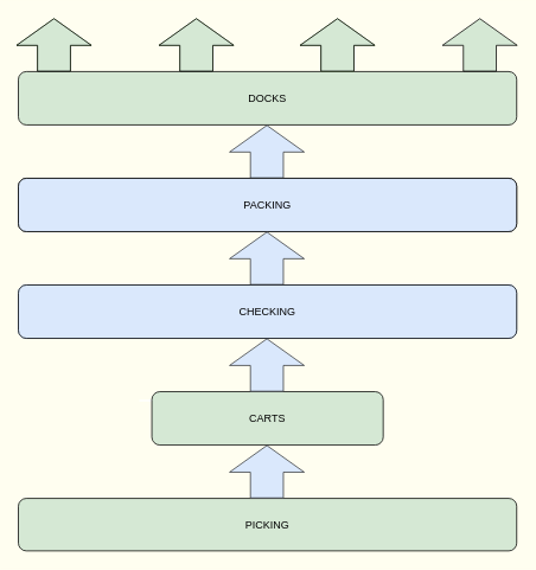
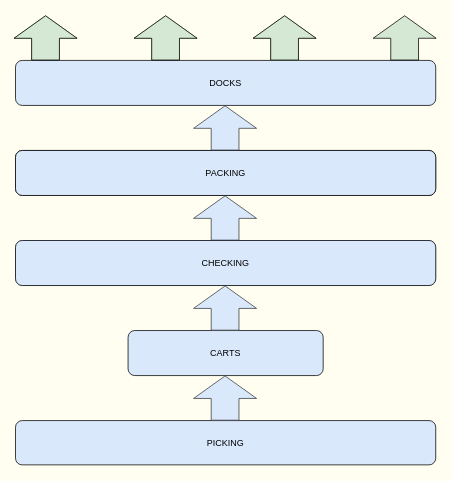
  <mxCell id="0" />
  <mxCell id="1" parent="0" />
  <mxCell id="2" value="" style="line;strokeWidth=2;html=1;rounded=0;shadow=0;fontSize=27;align=center;fillColor=none;strokeColor=#FFFFFF;" parent="1" vertex="1"><mxGeometry x="156" y="445" width="240" height="10" as="geometry" /></mxCell>
  <mxCell id="3" value="PACKING" style="rounded=1;whiteSpace=wrap;html=1;fillColor=#dae8fc;" parent="1" vertex="1"><mxGeometry x="20" y="200" width="560" height="60" as="geometry" /></mxCell>
  <mxCell id="4" value="CHECKING" style="rounded=1;whiteSpace=wrap;html=1;fillColor=#dae8fc;strokeColor=#6c8ebf;" parent="1" vertex="1"><mxGeometry x="20" y="320" width="560" height="60" as="geometry" /></mxCell>
- <mxCell id="5" value="PICKING" style="rounded=1;whiteSpace=wrap;html=1;fillColor=#d5e8d4;" parent="1" vertex="1"><mxGeometry x="20" y="560" width="560" height="59" as="geometry" /></mxCell>
+ <mxCell id="5" value="PICKING" style="rounded=1;whiteSpace=wrap;html=1;fillColor=#DAE8FC;" parent="1" vertex="1"><mxGeometry x="20" y="560" width="560" height="59" as="geometry" /></mxCell>
  <mxCell id="6" value="" style="shape=flexArrow;endArrow=classic;html=1;width=37;endSize=9.67;endWidth=46;strokeColor=#82b366;fillColor=#000000;" parent="1" edge="1"><mxGeometry width="50" height="50" relative="1" as="geometry"><mxPoint x="60" y="80" as="sourcePoint" /><mxPoint x="60" y="20" as="targetPoint" /></mxGeometry></mxCell>
  <mxCell id="7" value="" style="shape=flexArrow;endArrow=classic;html=1;width=37;endSize=9.67;endWidth=46;strokeColor=#82b366;fillColor=#000000;" parent="1" edge="1"><mxGeometry width="50" height="50" relative="1" as="geometry"><mxPoint x="220" y="80" as="sourcePoint" /><mxPoint x="220" y="20" as="targetPoint" /></mxGeometry></mxCell>
- <mxCell id="8" value="DOCKS" style="rounded=1;whiteSpace=wrap;html=1;fillColor=#D5E8D4;" parent="1" vertex="1"><mxGeometry x="20" y="80" width="560" height="60" as="geometry" /></mxCell>
+ <mxCell id="8" value="DOCKS" style="rounded=1;whiteSpace=wrap;html=1;fillColor=#dae8fc;" parent="1" vertex="1"><mxGeometry x="20" y="80" width="560" height="60" as="geometry" /></mxCell>
  <mxCell id="9" value="" style="shape=flexArrow;endArrow=classic;html=1;width=37;endSize=9.67;endWidth=46;strokeColor=#82b366;fillColor=#000000;" parent="1" edge="1"><mxGeometry width="50" height="50" relative="1" as="geometry"><mxPoint x="378.57" y="80" as="sourcePoint" /><mxPoint x="378.57" y="20" as="targetPoint" /></mxGeometry></mxCell>
  <mxCell id="10" value="" style="shape=flexArrow;endArrow=classic;html=1;width=37;endSize=9.67;endWidth=46;fillColor=#D5E8D4;" parent="1" edge="1"><mxGeometry width="50" height="50" relative="1" as="geometry"><mxPoint x="538.57" y="80" as="sourcePoint" /><mxPoint x="538.57" y="20" as="targetPoint" /></mxGeometry></mxCell>
- <mxCell id="11" value="CARTS" style="rounded=1;whiteSpace=wrap;html=1;fillColor=#d5e8d4;" parent="1" vertex="1"><mxGeometry x="170" y="440" width="260" height="60" as="geometry" /></mxCell>
+ <mxCell id="11" value="CARTS" style="rounded=1;whiteSpace=wrap;html=1;fillColor=#dae8fc;" parent="1" vertex="1"><mxGeometry x="170" y="440" width="260" height="60" as="geometry" /></mxCell>
  <mxCell id="12" value="PACKING" style="rounded=1;whiteSpace=wrap;html=1;fillColor=#dae8fc;" parent="1" vertex="1"><mxGeometry x="20" y="200" width="560" height="60" as="geometry" /></mxCell>
  <mxCell id="13" value="CHECKING" style="rounded=1;whiteSpace=wrap;html=1;fillColor=#dae8fc;" parent="1" vertex="1"><mxGeometry x="20" y="320" width="560" height="60" as="geometry" /></mxCell>
  <mxCell id="14" value="" style="shape=flexArrow;endArrow=classic;html=1;width=37;endSize=9.67;endWidth=46;fillColor=#D5E8D4;" parent="1" edge="1"><mxGeometry width="50" height="50" relative="1" as="geometry"><mxPoint x="60" y="80" as="sourcePoint" /><mxPoint x="60" y="20" as="targetPoint" /></mxGeometry></mxCell>
  <mxCell id="15" value="" style="shape=flexArrow;endArrow=classic;html=1;width=37;endSize=9.67;endWidth=46;fillColor=#D5E8D4;" parent="1" edge="1"><mxGeometry width="50" height="50" relative="1" as="geometry"><mxPoint x="220" y="80" as="sourcePoint" /><mxPoint x="220" y="20" as="targetPoint" /></mxGeometry></mxCell>
  <mxCell id="16" value="" style="shape=flexArrow;endArrow=classic;html=1;width=37;endSize=9.67;endWidth=46;fillColor=#D5E8D4;" parent="1" edge="1"><mxGeometry width="50" height="50" relative="1" as="geometry"><mxPoint x="378.57" y="80" as="sourcePoint" /><mxPoint x="378.57" y="20" as="targetPoint" /></mxGeometry></mxCell>
  <mxCell id="17" value="" style="shape=flexArrow;endArrow=classic;html=1;width=37;endSize=9.67;endWidth=46;strokeColor=#36393d;fillColor=#DAE8FC;" parent="1" edge="1"><mxGeometry width="50" height="50" relative="1" as="geometry"><mxPoint x="299.29" y="560" as="sourcePoint" /><mxPoint x="299.29" y="500" as="targetPoint" /></mxGeometry></mxCell>
  <mxCell id="18" value="" style="shape=flexArrow;endArrow=classic;html=1;width=37;endSize=9.67;endWidth=46;strokeColor=#36393d;fillColor=#DAE8FC;" parent="1" edge="1"><mxGeometry width="50" height="50" relative="1" as="geometry"><mxPoint x="299.29" y="440" as="sourcePoint" /><mxPoint x="299.29" y="380" as="targetPoint" /></mxGeometry></mxCell>
  <mxCell id="19" value="" style="shape=flexArrow;endArrow=classic;html=1;width=37;endSize=9.67;endWidth=46;strokeColor=#36393d;fillColor=#DAE8FC;" parent="1" edge="1"><mxGeometry width="50" height="50" relative="1" as="geometry"><mxPoint x="299.29" y="320" as="sourcePoint" /><mxPoint x="299.29" y="260" as="targetPoint" /></mxGeometry></mxCell>
  <mxCell id="20" value="" style="shape=flexArrow;endArrow=classic;html=1;width=37;endSize=9.67;endWidth=46;strokeColor=#36393d;fillColor=#DAE8FC;" parent="1" edge="1"><mxGeometry width="50" height="50" relative="1" as="geometry"><mxPoint x="299.29" y="200" as="sourcePoint" /><mxPoint x="299.29" y="140" as="targetPoint" /></mxGeometry></mxCell>
